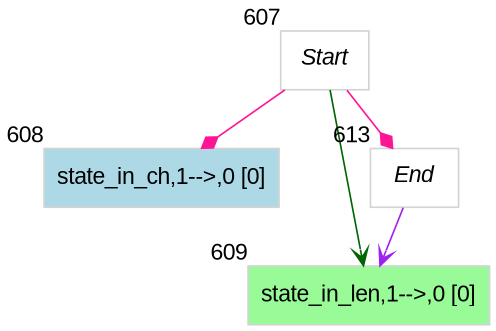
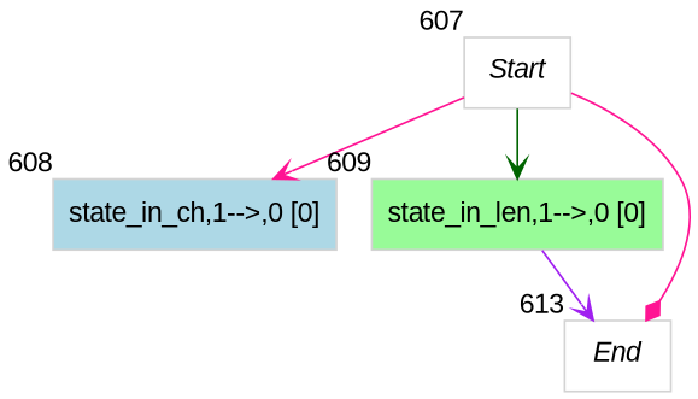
  digraph {
    fontname="Liberation Sans"
    node [color=lightgray fontcolor=black fontname="Liberation Sans" shape=box]
    edge [arrowhead=diamond color=deeppink fontname="Liberation Sans"]
    n1 [label=<<I>Start</I>> xlabel=607]
    n2 [fillcolor=lightblue label="state_in_ch,1-->,0 [0]\n" style=filled xlabel=608]
    n3 [fillcolor=palegreen label="state_in_len,1-->,0 [0]\n" style=filled xlabel=609]
    n4 [label=<<I>End</I>> xlabel=613]
-   n1 -> n2
+   n1 -> n2 [arrowhead=vee]
    n1 -> n3 [arrowhead=vee color=darkgreen]
    n1 -> n4
-   n4 -> n3 [arrowhead=vee color=purple]
+   n3 -> n4 [arrowhead=vee color=purple]
  }
